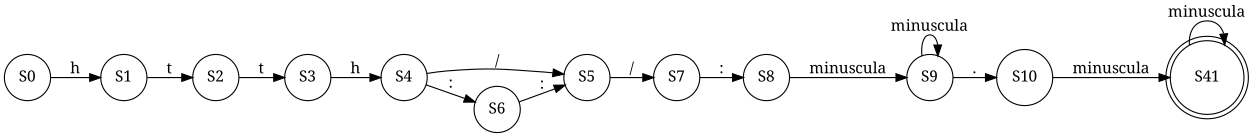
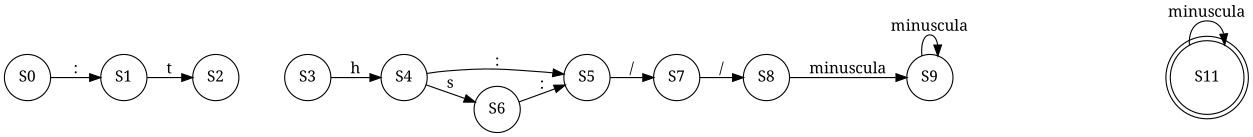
  digraph {
    fontname="Noto Serif"
    labelloc=t
    rankdir=LR
    node [fontname="Noto Serif" shape=circle]
    edge [fontname="Noto Serif"]
    S0
    S1
    S2
    S3
    S4
    S5
    S6
    S7
    S8
    S9
-   S10
-   S11 [peripheries=2 label=S41]
-   S0 -> S1 [label=h]
+   S11 [peripheries=2]
+   S0 -> S1 [label=":"]
    S1 -> S2 [label=t]
-   S2 -> S3 [label=t]
    S3 -> S4 [label=h]
-   S4 -> S5 [label="/"]
-   S4 -> S6 [label=":"]
+   S4 -> S5 [label=":"]
+   S4 -> S6 [label=s]
    S5 -> S7 [label="/"]
    S6 -> S5 [label=":"]
-   S7 -> S8 [label=":"]
+   S7 -> S8 [label="/"]
    S8 -> S9 [label=minuscula]
    S9 -> S9 [label=minuscula]
-   S9 -> S10 [label="."]
-   S10 -> S11 [label=minuscula]
    S11 -> S11 [label=minuscula]
  }
